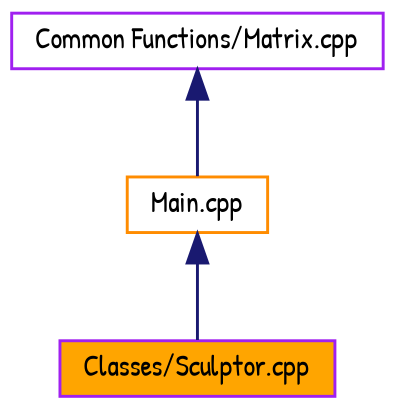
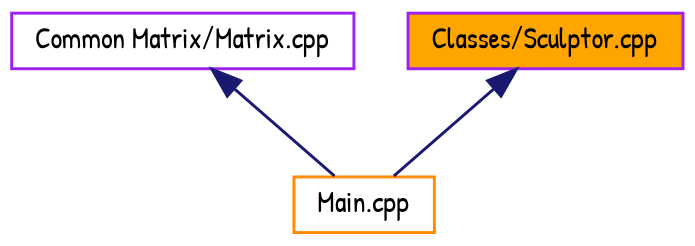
  digraph {
    fontname="Patrick Hand"
    node [color=purple fillcolor=white fontname="Patrick Hand" fontsize=10 shape=record style=filled]
    edge [color=midnightblue dir=back fontname="Patrick Hand" fontsize=10 labelfontname=Helvetica labelfontsize=10 style=solid]
-   n1 [fontcolor=black height=0.2 label="Common Functions/Matrix.cpp" width=0.4]
+   n1 [fontcolor=black height=0.2 label="Common Matrix/Matrix.cpp" width=0.4]
    n2 [color=darkorange height=0.2 label="Main.cpp" width=0.4]
    n3 [fillcolor=orange height=0.2 label="Classes/Sculptor.cpp" width=0.4]
    n1 -> n2
-   n2 -> n3
+   n3 -> n2
  }
